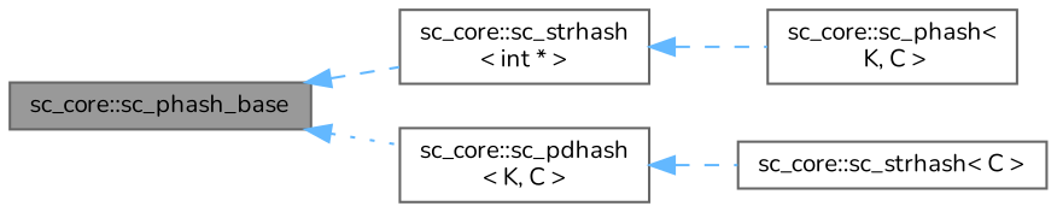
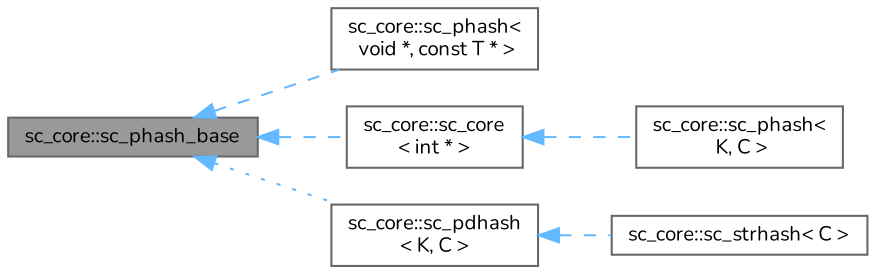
  digraph {
    fontname=Nunito
    rankdir=LR
    node [color=gray40 fillcolor=white fontname=Nunito fontsize=10 shape=box style=filled]
    edge [color=steelblue1 dir=back fontname=Nunito fontsize=10 labelfontname=FreeSans labelfontsize=10 style=dashed]
    n1 [fillcolor=grey60 fontcolor=black height=0.2 label="sc_core::sc_phash_base" width=0.4]
-   n3 [height=0.2 label="sc_core::sc_strhash\l\< int * \>" width=0.4]
+   n2 [height=0.2 label="sc_core::sc_phash\<\l void *, const T * \>" width=0.4]
+   n3 [height=0.2 label="sc_core::sc_core\l\< int * \>" width=0.4]
    n4 [height=0.2 label="sc_core::sc_pdhash\l\< K, C \>" width=0.4]
    n5 [height=0.2 label="sc_core::sc_phash\<\l K, C \>" width=0.4]
    n6 [height=0.2 label="sc_core::sc_strhash\< C \>" width=0.4]
+   n1 -> n2
    n1 -> n3
    n1 -> n4 [style=dotted]
    n3 -> n5
    n4 -> n6
  }
